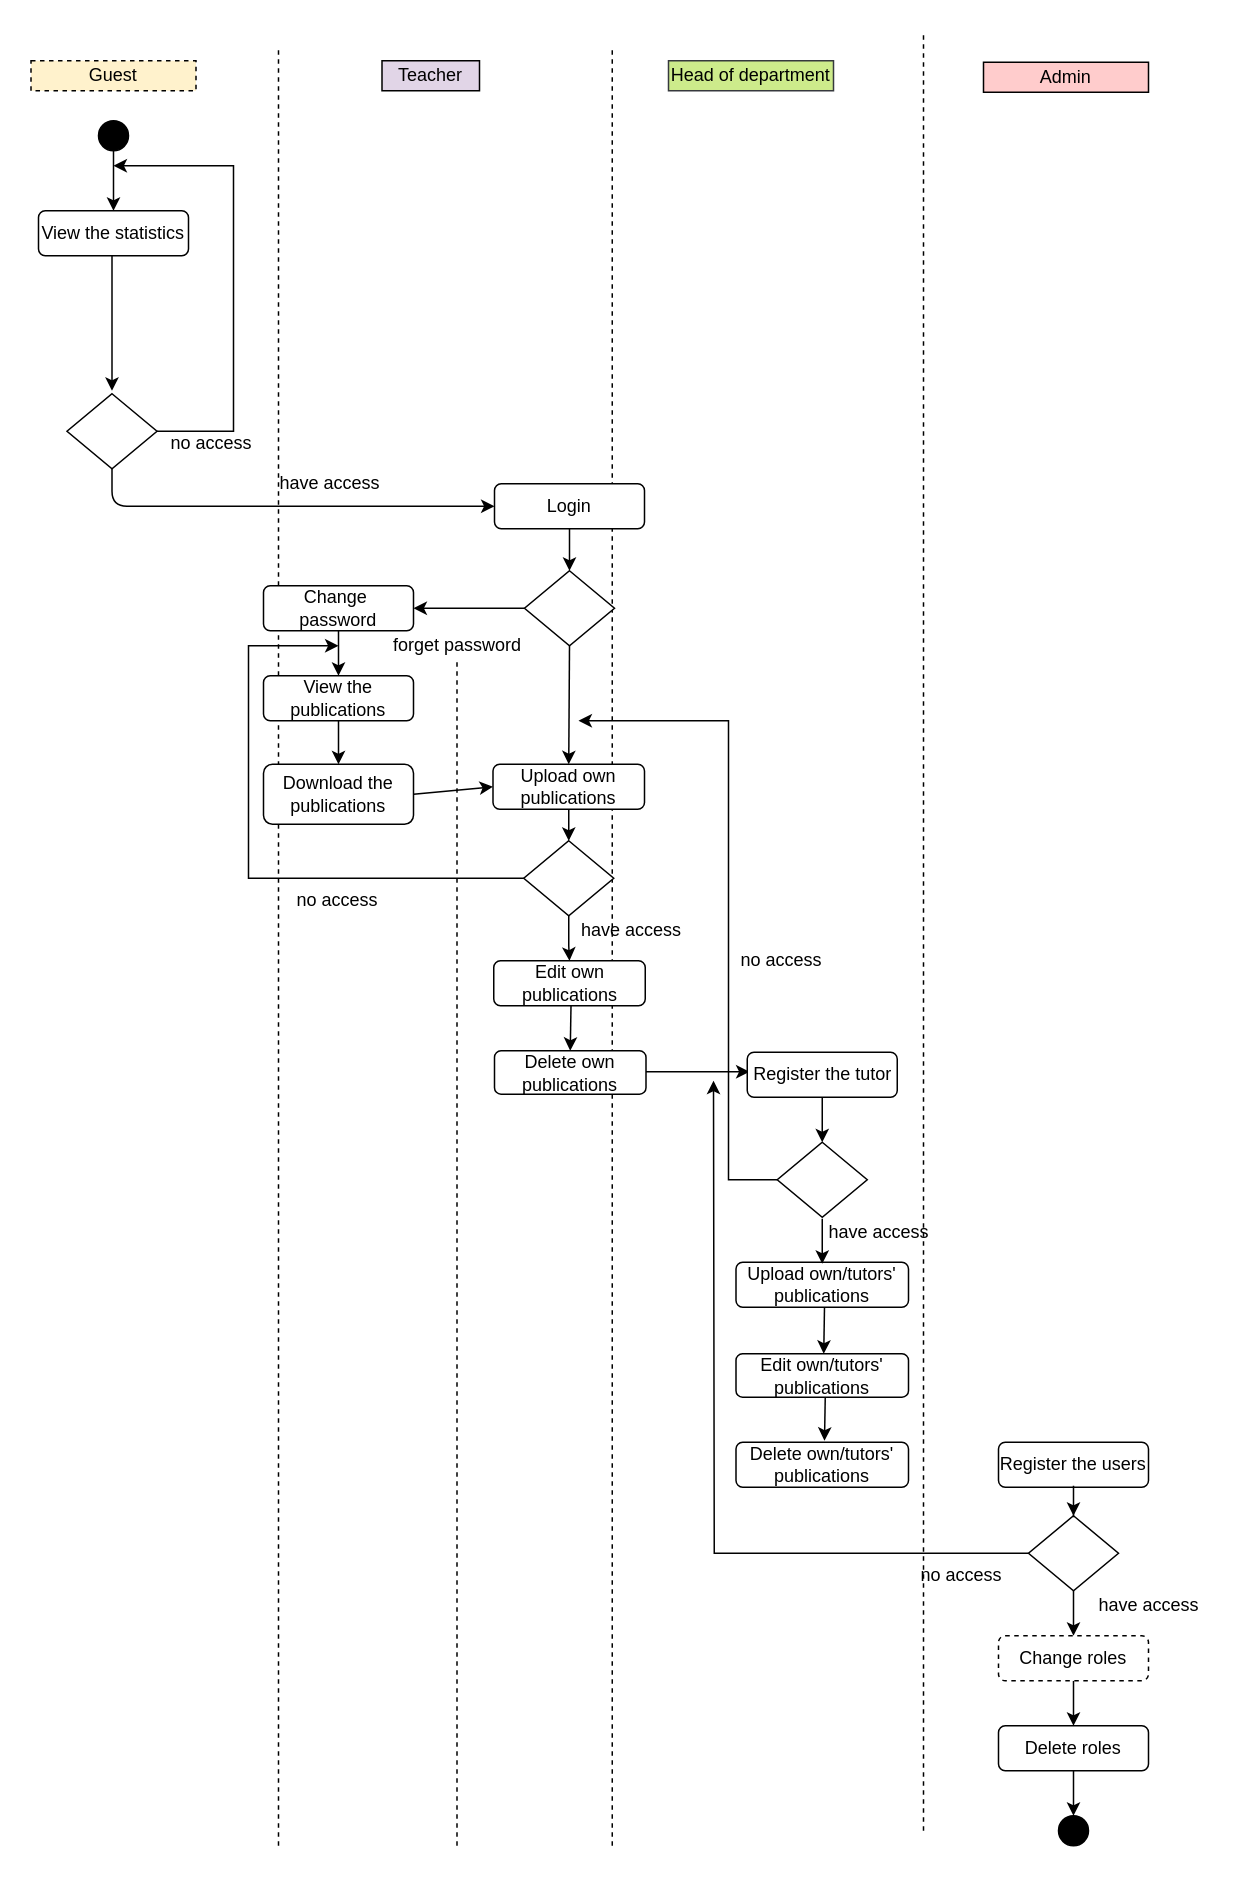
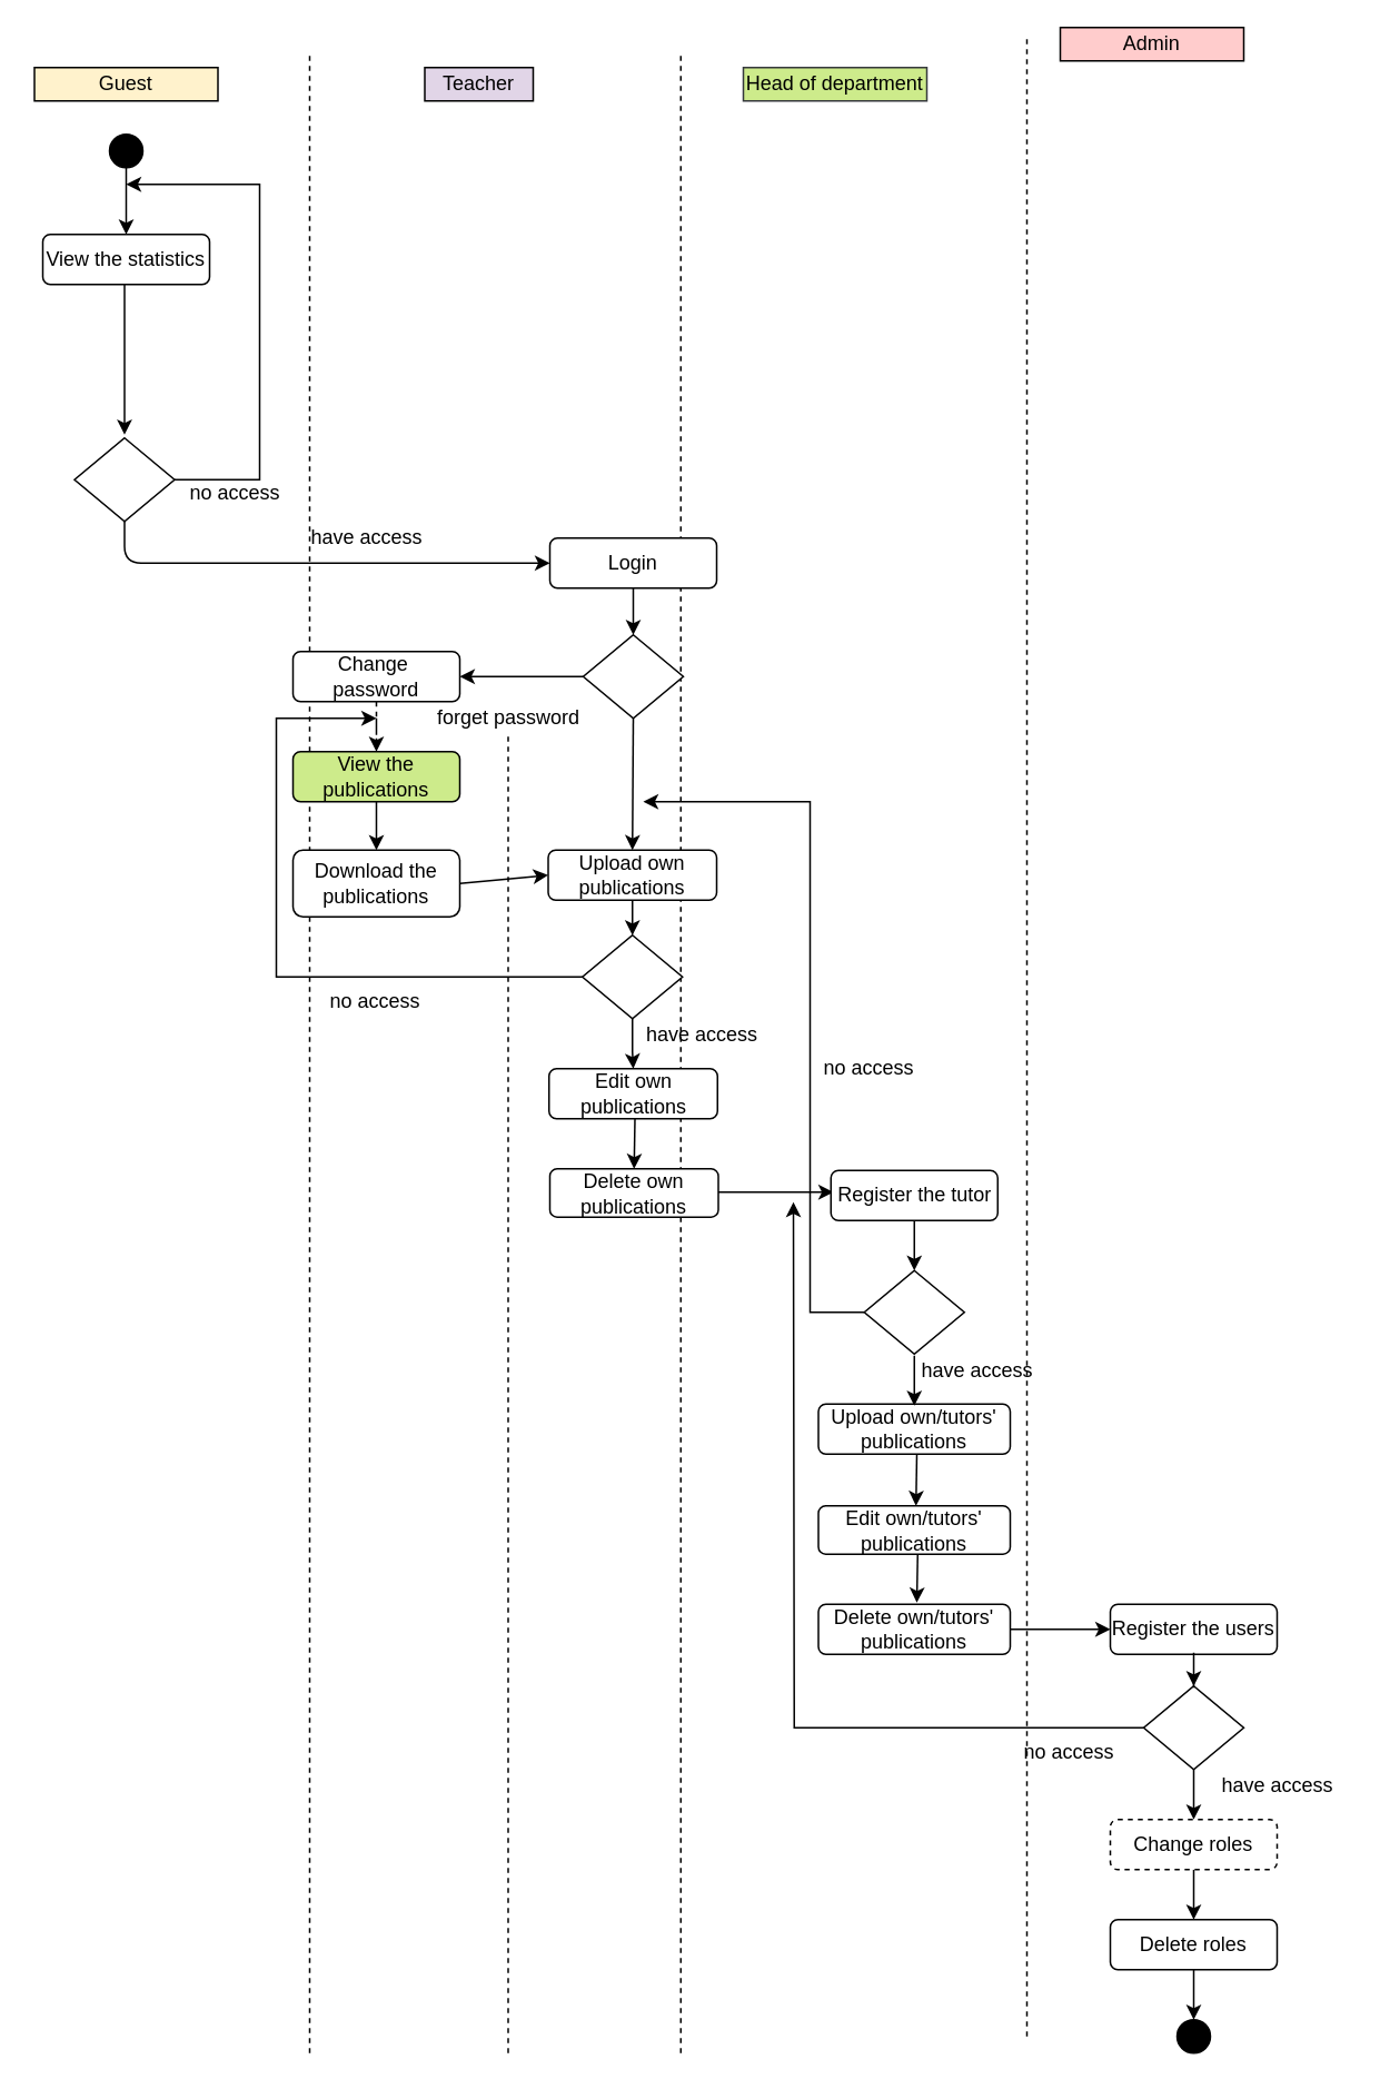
  <mxCell id="0" />
  <mxCell id="1" parent="0" />
  <mxCell id="2" value="" style="ellipse;whiteSpace=wrap;html=1;aspect=fixed;fillColor=#000000;" parent="1" vertex="1"><mxGeometry x="65" y="80" width="20" height="20" as="geometry" /></mxCell>
  <mxCell id="3" value="" style="endArrow=classic;html=1;exitX=0.5;exitY=1;exitDx=0;exitDy=0;" parent="1" source="2" edge="1"><mxGeometry width="50" height="50" relative="1" as="geometry"><mxPoint x="75" y="150" as="sourcePoint" /><mxPoint x="75" y="140" as="targetPoint" /></mxGeometry></mxCell>
  <mxCell id="4" value="have access" style="text;html=1;align=center;verticalAlign=middle;resizable=0;points=[];autosize=1;" parent="1" vertex="1"><mxGeometry x="179" y="312" width="80" height="20" as="geometry" /></mxCell>
  <mxCell id="5" value="no access" style="text;html=1;align=center;verticalAlign=middle;resizable=0;points=[];autosize=1;" parent="1" vertex="1"><mxGeometry x="105" y="285" width="70" height="20" as="geometry" /></mxCell>
  <mxCell id="6" value="" style="endArrow=none;dashed=1;html=1;" parent="1" edge="1"><mxGeometry width="50" height="50" relative="1" as="geometry"><mxPoint x="185" y="1230" as="sourcePoint" /><mxPoint x="185" y="30" as="targetPoint" /></mxGeometry></mxCell>
  <mxCell id="7" value="" style="endArrow=none;dashed=1;html=1;" parent="1" edge="1"><mxGeometry width="50" height="50" relative="1" as="geometry"><mxPoint x="407.5" y="1230" as="sourcePoint" /><mxPoint x="407.5" y="30" as="targetPoint" /></mxGeometry></mxCell>
  <mxCell id="8" value="" style="endArrow=none;dashed=1;html=1;" parent="1" edge="1"><mxGeometry width="50" height="50" relative="1" as="geometry"><mxPoint x="615" y="1220" as="sourcePoint" /><mxPoint x="615" y="20" as="targetPoint" /></mxGeometry></mxCell>
  <mxCell id="9" value="View the statistics" style="rounded=1;whiteSpace=wrap;html=1;" parent="1" vertex="1"><mxGeometry x="25" y="140" width="100" height="30" as="geometry" /></mxCell>
  <mxCell id="10" value="" style="endArrow=classic;html=1;exitX=0.5;exitY=1;exitDx=0;exitDy=0;" parent="1" edge="1"><mxGeometry width="50" height="50" relative="1" as="geometry"><mxPoint x="74" y="170" as="sourcePoint" /><mxPoint x="74" y="260" as="targetPoint" /></mxGeometry></mxCell>
  <mxCell id="11" value="" style="edgeStyle=orthogonalEdgeStyle;rounded=0;orthogonalLoop=1;jettySize=auto;html=1;exitX=1;exitY=0.5;exitDx=0;exitDy=0;" parent="1" source="12" edge="1"><mxGeometry relative="1" as="geometry"><mxPoint x="75" y="110" as="targetPoint" /><Array as="points"><mxPoint x="155" y="287" /><mxPoint x="155" y="110" /></Array></mxGeometry></mxCell>
  <mxCell id="12" value="" style="rhombus;whiteSpace=wrap;html=1;fillColor=#FFFFFF;" parent="1" vertex="1"><mxGeometry x="44" y="262" width="60" height="50" as="geometry" /></mxCell>
  <mxCell id="13" value="Login" style="rounded=1;whiteSpace=wrap;html=1;" parent="1" vertex="1"><mxGeometry x="329" y="322" width="100" height="30" as="geometry" /></mxCell>
  <mxCell id="14" value="" style="endArrow=classic;html=1;exitX=0.5;exitY=1;exitDx=0;exitDy=0;entryX=0;entryY=0.5;entryDx=0;entryDy=0;" parent="1" source="12" target="13" edge="1"><mxGeometry width="50" height="50" relative="1" as="geometry"><mxPoint x="154" y="250" as="sourcePoint" /><mxPoint x="154" y="290" as="targetPoint" /><Array as="points"><mxPoint x="74" y="337" /></Array></mxGeometry></mxCell>
  <mxCell id="15" value="" style="rhombus;whiteSpace=wrap;html=1;fillColor=#FFFFFF;" parent="1" vertex="1"><mxGeometry x="349" y="380" width="60" height="50" as="geometry" /></mxCell>
  <mxCell id="16" value="" style="endArrow=classic;html=1;exitX=0.5;exitY=1;exitDx=0;exitDy=0;entryX=0.5;entryY=0;entryDx=0;entryDy=0;" parent="1" source="13" target="15" edge="1"><mxGeometry width="50" height="50" relative="1" as="geometry"><mxPoint x="-36" y="250" as="sourcePoint" /><mxPoint x="-36" y="290" as="targetPoint" /></mxGeometry></mxCell>
- <mxCell id="17" value="" style="edgeStyle=orthogonalEdgeStyle;rounded=0;orthogonalLoop=1;jettySize=auto;html=1;entryX=0.5;entryY=0;entryDx=0;entryDy=0;" parent="1" source="18" target="44" edge="1"><mxGeometry relative="1" as="geometry"><mxPoint x="225" y="460" as="targetPoint" /></mxGeometry></mxCell>
+ <mxCell id="17" value="" style="edgeStyle=orthogonalEdgeStyle;rounded=0;orthogonalLoop=1;jettySize=auto;html=1;entryX=0.5;entryY=0;entryDx=0;entryDy=0;dashed=1;" parent="1" source="18" target="44" edge="1"><mxGeometry relative="1" as="geometry"><mxPoint x="225" y="460" as="targetPoint" /></mxGeometry></mxCell>
  <mxCell id="18" value="Change&amp;nbsp; password" style="rounded=1;whiteSpace=wrap;html=1;" parent="1" vertex="1"><mxGeometry x="175" y="390" width="100" height="30" as="geometry" /></mxCell>
  <mxCell id="19" value="" style="endArrow=classic;html=1;exitX=0.5;exitY=1;exitDx=0;exitDy=0;entryX=0.5;entryY=0;entryDx=0;entryDy=0;" parent="1" source="15" target="21" edge="1"><mxGeometry width="50" height="50" relative="1" as="geometry"><mxPoint x="394" y="390" as="sourcePoint" /><mxPoint x="384" y="530" as="targetPoint" /></mxGeometry></mxCell>
  <mxCell id="20" value="" style="edgeStyle=orthogonalEdgeStyle;rounded=0;orthogonalLoop=1;jettySize=auto;html=1;" parent="1" source="57" target="22" edge="1"><mxGeometry relative="1" as="geometry" /></mxCell>
  <mxCell id="21" value="Upload own publications" style="rounded=1;whiteSpace=wrap;html=1;" parent="1" vertex="1"><mxGeometry x="328" y="509" width="101" height="30" as="geometry" /></mxCell>
  <mxCell id="22" value="Edit own publications" style="rounded=1;whiteSpace=wrap;html=1;" parent="1" vertex="1"><mxGeometry x="328.5" y="640" width="101" height="30" as="geometry" /></mxCell>
  <mxCell id="23" value="Delete own publications" style="rounded=1;whiteSpace=wrap;html=1;" parent="1" vertex="1"><mxGeometry x="329" y="700" width="101" height="29" as="geometry" /></mxCell>
  <mxCell id="24" value="" style="endArrow=classic;html=1;exitX=0;exitY=0.5;exitDx=0;exitDy=0;entryX=1;entryY=0.5;entryDx=0;entryDy=0;" parent="1" source="15" target="18" edge="1"><mxGeometry width="50" height="50" relative="1" as="geometry"><mxPoint x="394" y="480" as="sourcePoint" /><mxPoint x="394" y="530" as="targetPoint" /></mxGeometry></mxCell>
  <mxCell id="25" value="" style="endArrow=classic;html=1;exitX=1;exitY=0.5;exitDx=0;exitDy=0;entryX=0;entryY=0.5;entryDx=0;entryDy=0;" parent="1" edge="1"><mxGeometry width="50" height="50" relative="1" as="geometry"><mxPoint x="430" y="714" as="sourcePoint" /><mxPoint x="499" y="714" as="targetPoint" /></mxGeometry></mxCell>
  <mxCell id="26" value="" style="edgeStyle=orthogonalEdgeStyle;rounded=0;orthogonalLoop=1;jettySize=auto;html=1;" parent="1" source="27" edge="1"><mxGeometry relative="1" as="geometry"><mxPoint x="547.5" y="761" as="targetPoint" /></mxGeometry></mxCell>
  <mxCell id="27" value="Register the tutor" style="rounded=1;whiteSpace=wrap;html=1;" parent="1" vertex="1"><mxGeometry x="497.5" y="701" width="100" height="30" as="geometry" /></mxCell>
  <mxCell id="28" value="" style="edgeStyle=orthogonalEdgeStyle;rounded=0;orthogonalLoop=1;jettySize=auto;html=1;" parent="1" source="63" target="31" edge="1"><mxGeometry relative="1" as="geometry" /></mxCell>
  <mxCell id="29" value="Register the users" style="rounded=1;whiteSpace=wrap;html=1;" parent="1" vertex="1"><mxGeometry x="665" y="961" width="100" height="30" as="geometry" /></mxCell>
  <mxCell id="30" value="" style="edgeStyle=orthogonalEdgeStyle;rounded=0;orthogonalLoop=1;jettySize=auto;html=1;" parent="1" source="31" target="32" edge="1"><mxGeometry relative="1" as="geometry" /></mxCell>
  <mxCell id="31" value="Change roles" style="rounded=1;whiteSpace=wrap;html=1;dashed=1;" parent="1" vertex="1"><mxGeometry x="665" y="1090" width="100" height="30" as="geometry" /></mxCell>
  <mxCell id="32" value="Delete roles" style="rounded=1;whiteSpace=wrap;html=1;" parent="1" vertex="1"><mxGeometry x="665" y="1150" width="100" height="30" as="geometry" /></mxCell>
+ <mxCell id="33" value="" style="endArrow=classic;html=1;exitX=1;exitY=0.5;exitDx=0;exitDy=0;entryX=0;entryY=0.5;entryDx=0;entryDy=0;" parent="1" source="51" target="29" edge="1"><mxGeometry width="50" height="50" relative="1" as="geometry"><mxPoint x="444" y="595" as="sourcePoint" /><mxPoint x="694" y="585" as="targetPoint" /></mxGeometry></mxCell>
  <mxCell id="34" value="" style="endArrow=classic;html=1;entryX=0;entryY=0.5;entryDx=0;entryDy=0;exitX=1;exitY=0.5;exitDx=0;exitDy=0;" parent="1" source="45" target="21" edge="1"><mxGeometry width="50" height="50" relative="1" as="geometry"><mxPoint x="284" y="585" as="sourcePoint" /><mxPoint x="284" y="515" as="targetPoint" /><Array as="points" /></mxGeometry></mxCell>
  <mxCell id="35" value="" style="endArrow=classic;html=1;entryX=0.5;entryY=0;entryDx=0;entryDy=0;exitX=0.5;exitY=1;exitDx=0;exitDy=0;" parent="1" source="32" target="36" edge="1"><mxGeometry width="50" height="50" relative="1" as="geometry"><mxPoint x="715" y="1190" as="sourcePoint" /><mxPoint x="715" y="1200" as="targetPoint" /></mxGeometry></mxCell>
  <mxCell id="36" value="" style="ellipse;whiteSpace=wrap;html=1;aspect=fixed;fillColor=#000000;" parent="1" vertex="1"><mxGeometry x="705" y="1210" width="20" height="20" as="geometry" /></mxCell>
- <mxCell id="37" value="Guest" style="rounded=0;whiteSpace=wrap;html=1;fillColor=#fff2cc;strokeColor=#000000;dashed=1;" parent="1" vertex="1"><mxGeometry x="20" y="40" width="110" height="20" as="geometry" /></mxCell>
+ <mxCell id="37" value="Guest" style="rounded=0;whiteSpace=wrap;html=1;fillColor=#fff2cc;strokeColor=#000000;" parent="1" vertex="1"><mxGeometry x="20" y="40" width="110" height="20" as="geometry" /></mxCell>
  <mxCell id="38" value="Teacher" style="rounded=0;whiteSpace=wrap;html=1;fillColor=#e1d5e7;strokeColor=#000000;" parent="1" vertex="1"><mxGeometry x="254" y="40" width="65" height="20" as="geometry" /></mxCell>
  <mxCell id="39" value="Head of department" style="rounded=0;whiteSpace=wrap;html=1;fillColor=#cdeb8b;strokeColor=#36393d;" parent="1" vertex="1"><mxGeometry x="445" y="40" width="110" height="20" as="geometry" /></mxCell>
- <mxCell id="40" value="Admin" style="rounded=0;whiteSpace=wrap;html=1;fillColor=#ffcccc;strokeColor=#000000;gradientColor=none;" parent="1" vertex="1"><mxGeometry x="655" y="41" width="110" height="20" as="geometry" /></mxCell>
+ <mxCell id="40" value="Admin" style="rounded=0;whiteSpace=wrap;html=1;fillColor=#ffcccc;strokeColor=#000000;gradientColor=none;" parent="1" vertex="1"><mxGeometry x="635" y="16" width="110" height="20" as="geometry" /></mxCell>
  <mxCell id="41" value="forget password" style="text;html=1;align=center;verticalAlign=middle;resizable=0;points=[];autosize=1;" parent="1" vertex="1"><mxGeometry x="254" y="420" width="100" height="20" as="geometry" /></mxCell>
  <mxCell id="42" value="" style="endArrow=none;dashed=1;html=1;" parent="1" target="41" edge="1"><mxGeometry width="50" height="50" relative="1" as="geometry"><mxPoint x="304" y="1230" as="sourcePoint" /><mxPoint x="304" y="-180" as="targetPoint" /></mxGeometry></mxCell>
  <mxCell id="43" value="" style="edgeStyle=orthogonalEdgeStyle;rounded=0;orthogonalLoop=1;jettySize=auto;html=1;" parent="1" source="44" target="45" edge="1"><mxGeometry relative="1" as="geometry" /></mxCell>
- <mxCell id="44" value="View the publications" style="rounded=1;whiteSpace=wrap;html=1;" parent="1" vertex="1"><mxGeometry x="175" y="450" width="100" height="30" as="geometry" /></mxCell>
+ <mxCell id="44" value="View the publications" style="rounded=1;whiteSpace=wrap;html=1;fillColor=#cdeb8b;" parent="1" vertex="1"><mxGeometry x="175" y="450" width="100" height="30" as="geometry" /></mxCell>
  <mxCell id="45" value="Download the publications" style="rounded=1;whiteSpace=wrap;html=1;" parent="1" vertex="1"><mxGeometry x="175" y="509" width="100" height="40" as="geometry" /></mxCell>
  <mxCell id="46" value="" style="edgeStyle=orthogonalEdgeStyle;rounded=0;orthogonalLoop=1;jettySize=auto;html=1;entryX=0.5;entryY=0;entryDx=0;entryDy=0;" parent="1" target="23" edge="1"><mxGeometry relative="1" as="geometry"><mxPoint x="380" y="670" as="sourcePoint" /><mxPoint x="380" y="704" as="targetPoint" /></mxGeometry></mxCell>
  <mxCell id="47" value="" style="edgeStyle=orthogonalEdgeStyle;rounded=0;orthogonalLoop=1;jettySize=auto;html=1;entryX=0.5;entryY=0;entryDx=0;entryDy=0;" parent="1" edge="1"><mxGeometry relative="1" as="geometry"><mxPoint x="549" y="871" as="sourcePoint" /><mxPoint x="548.5" y="902" as="targetPoint" /></mxGeometry></mxCell>
  <mxCell id="48" value="Upload own/tutors' publications" style="rounded=1;whiteSpace=wrap;html=1;" parent="1" vertex="1"><mxGeometry x="490" y="841" width="115" height="30" as="geometry" /></mxCell>
  <mxCell id="49" value="" style="edgeStyle=orthogonalEdgeStyle;rounded=0;orthogonalLoop=1;jettySize=auto;html=1;exitX=0.5;exitY=1;exitDx=0;exitDy=0;entryX=0.5;entryY=0;entryDx=0;entryDy=0;" parent="1" edge="1"><mxGeometry relative="1" as="geometry"><mxPoint x="549.5" y="931" as="sourcePoint" /><mxPoint x="549" y="960" as="targetPoint" /></mxGeometry></mxCell>
  <mxCell id="50" value="Edit own/tutors' publications" style="rounded=1;whiteSpace=wrap;html=1;" parent="1" vertex="1"><mxGeometry x="490" y="902" width="115" height="29" as="geometry" /></mxCell>
  <mxCell id="51" value="Delete own/tutors' publications" style="rounded=1;whiteSpace=wrap;html=1;" parent="1" vertex="1"><mxGeometry x="490" y="961" width="115" height="30" as="geometry" /></mxCell>
  <mxCell id="52" value="" style="edgeStyle=orthogonalEdgeStyle;rounded=0;orthogonalLoop=1;jettySize=auto;html=1;" parent="1" edge="1"><mxGeometry relative="1" as="geometry"><mxPoint x="547.5" y="812" as="sourcePoint" /><mxPoint x="547.5" y="842" as="targetPoint" /></mxGeometry></mxCell>
  <mxCell id="53" value="have access" style="text;html=1;align=center;verticalAlign=middle;resizable=0;points=[];autosize=1;" parent="1" vertex="1"><mxGeometry x="545" y="811" width="80" height="20" as="geometry" /></mxCell>
  <mxCell id="54" value="" style="edgeStyle=orthogonalEdgeStyle;rounded=0;orthogonalLoop=1;jettySize=auto;html=1;" parent="1" source="55" edge="1"><mxGeometry relative="1" as="geometry"><mxPoint x="385" y="480" as="targetPoint" /><Array as="points"><mxPoint x="485" y="786" /><mxPoint x="485" y="480" /><mxPoint x="429" y="480" /></Array></mxGeometry></mxCell>
  <mxCell id="55" value="" style="rhombus;whiteSpace=wrap;html=1;fillColor=#FFFFFF;" parent="1" vertex="1"><mxGeometry x="517.5" y="761" width="60" height="50" as="geometry" /></mxCell>
  <mxCell id="56" value="" style="edgeStyle=orthogonalEdgeStyle;rounded=0;orthogonalLoop=1;jettySize=auto;html=1;exitX=0;exitY=0.5;exitDx=0;exitDy=0;" parent="1" source="57" edge="1"><mxGeometry relative="1" as="geometry"><mxPoint x="225" y="430" as="targetPoint" /><Array as="points"><mxPoint x="165" y="585" /><mxPoint x="165" y="430" /></Array></mxGeometry></mxCell>
  <mxCell id="57" value="" style="rhombus;whiteSpace=wrap;html=1;fillColor=#FFFFFF;" parent="1" vertex="1"><mxGeometry x="348.5" y="560" width="60" height="50" as="geometry" /></mxCell>
  <mxCell id="58" value="" style="edgeStyle=orthogonalEdgeStyle;rounded=0;orthogonalLoop=1;jettySize=auto;html=1;" parent="1" source="21" target="57" edge="1"><mxGeometry relative="1" as="geometry"><mxPoint x="378.5" y="539" as="sourcePoint" /><mxPoint x="379" y="640" as="targetPoint" /></mxGeometry></mxCell>
  <mxCell id="59" value="no access" style="text;html=1;align=center;verticalAlign=middle;resizable=0;points=[];autosize=1;" parent="1" vertex="1"><mxGeometry x="189" y="590" width="70" height="20" as="geometry" /></mxCell>
  <mxCell id="60" value="have access" style="text;html=1;align=center;verticalAlign=middle;resizable=0;points=[];autosize=1;" parent="1" vertex="1"><mxGeometry x="380" y="610" width="80" height="20" as="geometry" /></mxCell>
  <mxCell id="61" value="no access" style="text;html=1;align=center;verticalAlign=middle;resizable=0;points=[];autosize=1;" parent="1" vertex="1"><mxGeometry x="485" y="630" width="70" height="20" as="geometry" /></mxCell>
  <mxCell id="62" value="" style="edgeStyle=orthogonalEdgeStyle;rounded=0;orthogonalLoop=1;jettySize=auto;html=1;" parent="1" source="63" edge="1"><mxGeometry relative="1" as="geometry"><mxPoint x="475" y="720" as="targetPoint" /></mxGeometry></mxCell>
  <mxCell id="63" value="" style="rhombus;whiteSpace=wrap;html=1;fillColor=#FFFFFF;" parent="1" vertex="1"><mxGeometry x="685" y="1010" width="60" height="50" as="geometry" /></mxCell>
  <mxCell id="64" value="" style="edgeStyle=orthogonalEdgeStyle;rounded=0;orthogonalLoop=1;jettySize=auto;html=1;" parent="1" source="29" target="63" edge="1"><mxGeometry relative="1" as="geometry"><mxPoint x="715" y="991" as="sourcePoint" /><mxPoint x="715" y="1090" as="targetPoint" /></mxGeometry></mxCell>
  <mxCell id="65" value="have access" style="text;html=1;align=center;verticalAlign=middle;resizable=0;points=[];autosize=1;" parent="1" vertex="1"><mxGeometry x="725" y="1060" width="80" height="20" as="geometry" /></mxCell>
  <mxCell id="66" value="no access" style="text;html=1;align=center;verticalAlign=middle;resizable=0;points=[];autosize=1;" parent="1" vertex="1"><mxGeometry x="605" y="1040" width="70" height="20" as="geometry" /></mxCell>
